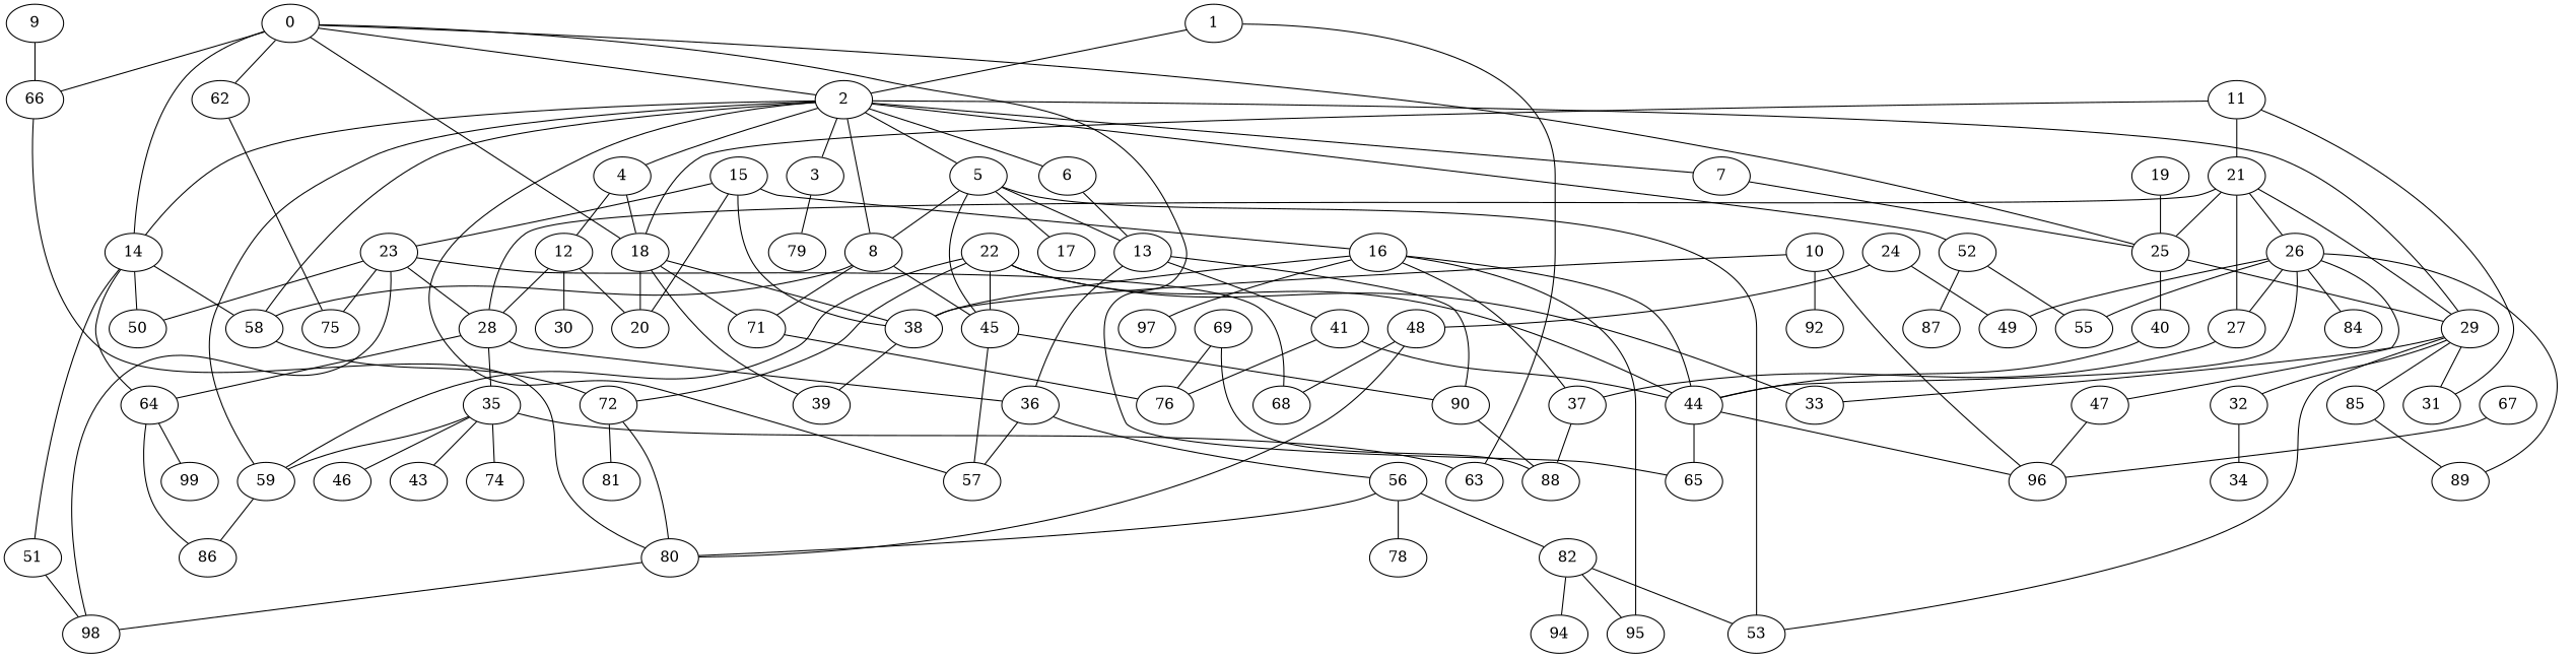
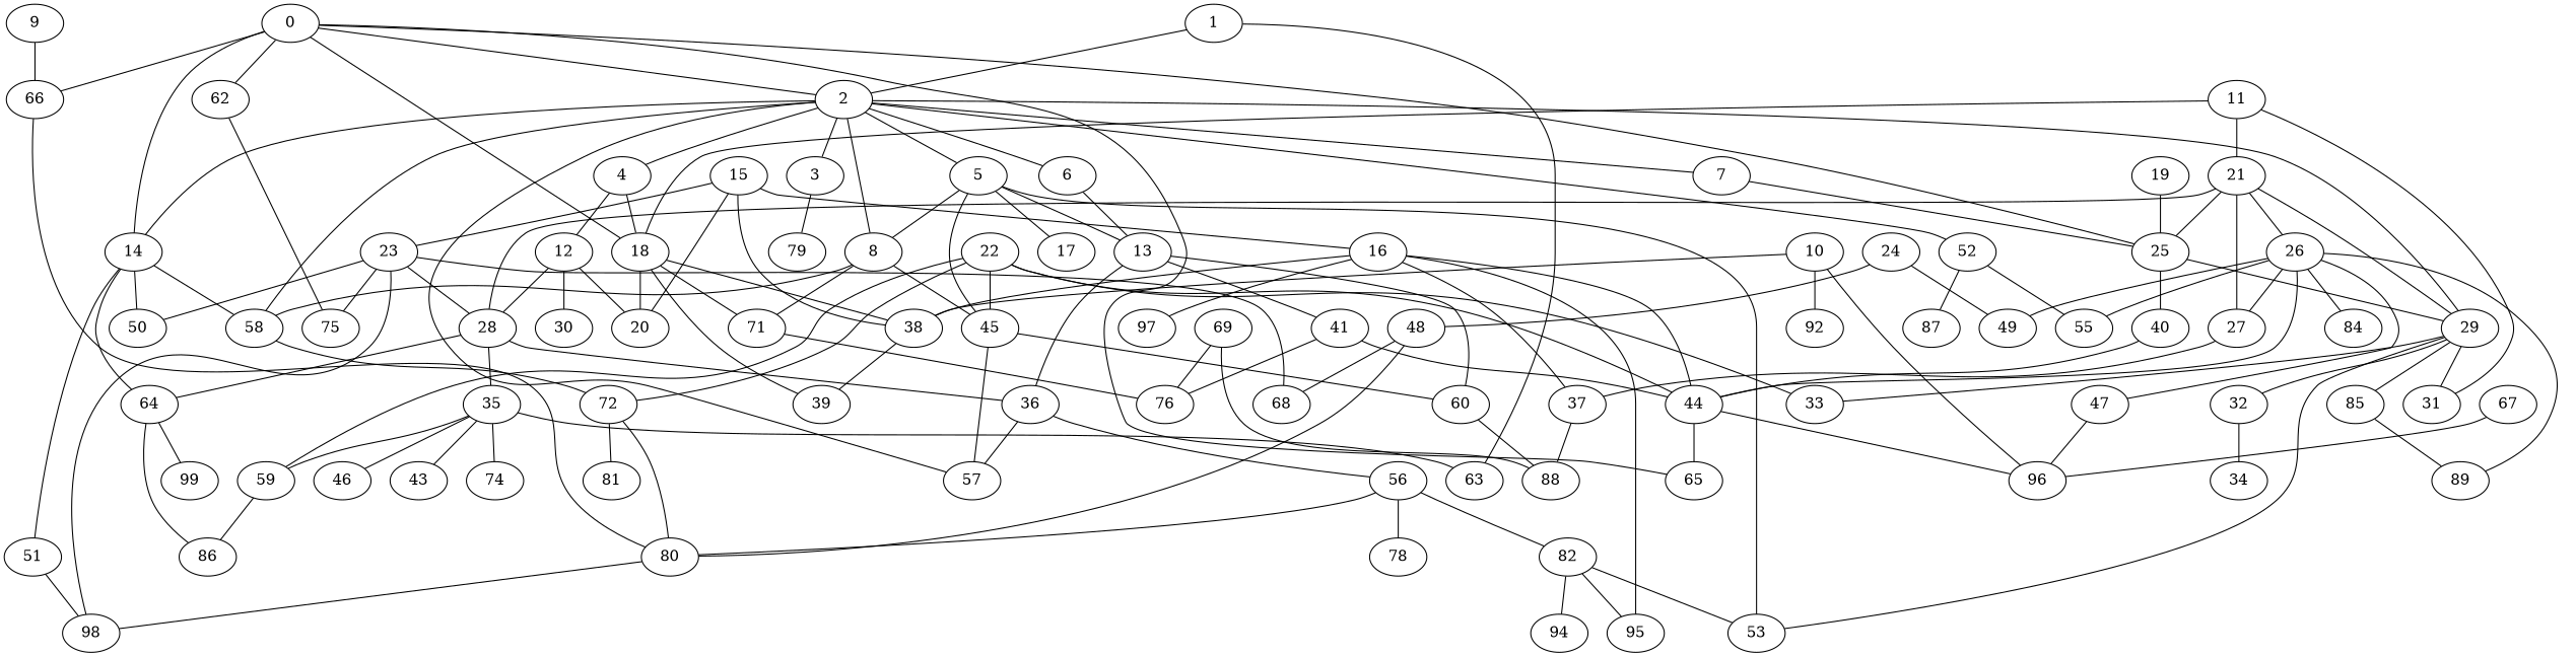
  graph {
    fontname="DejaVu Serif"
    node [fontname="DejaVu Serif"]
    edge [fontname="DejaVu Serif"]
    8
    58
    45
    71
    72
    57
-   60 [label=90]
+   60
    76
    80
    81
    88
    64
    86
    99
    0
    66
    18
    2
    62
    14
    65
    25
    38
    20
    39
    3
    4
    5
    6
    7
    29
    52
    59
    75
    50
    51
    40
    98
    79
    12
    n41 [label=53]
    13
    17
    31
    33
    85
    32
    55
    87
    44
    1
    63
    28
    30
    36
    41
    89
    34
    35
    56
    9
    10
    96
    92
    11
    21
    27
    26
    37
    49
    84
    47
    46
    43
    74
    78
    82
    15
    16
    23
    95
    97
    68
    19
    22
    24
    48
    94
    67
    69
    8 -- 58
    8 -- 45
    8 -- 71
    58 -- 72
    45 -- 57
    45 -- 60
    71 -- 76
    72 -- 80
    72 -- 81
    60 -- 88
    80 -- 98
    64 -- 86
    64 -- 99
    0 -- 66
    0 -- 18
    0 -- 2
    0 -- 62
    0 -- 14
    0 -- 65
    0 -- 25
    66 -- 80
    18 -- 71
    18 -- 38
    18 -- 20
    18 -- 39
    2 -- 8
    2 -- 58
    2 -- 57
    2 -- 14
    2 -- 3
    2 -- 4
    2 -- 5
    2 -- 6
    2 -- 7
    2 -- 29
    2 -- 52
-   2 -- 59
    62 -- 75
    14 -- 58
    14 -- 64
    14 -- 50
    14 -- 51
    25 -- 29
    25 -- 40
    38 -- 39
    3 -- 79
    4 -- 18
    4 -- 12
    5 -- 8
    5 -- 45
    5 -- n41
    5 -- 13
    5 -- 17
    6 -- 13
    7 -- 25
    29 -- n41
    29 -- 31
    29 -- 33
    29 -- 85
    29 -- 32
    52 -- 55
    52 -- 87
    59 -- 86
    51 -- 98
    40 -- 44
    12 -- 20
    12 -- 28
    12 -- 30
    13 -- 60
    13 -- 36
    13 -- 41
    85 -- 89
    32 -- 34
    44 -- 65
    44 -- 96
    1 -- 2
    1 -- 63
    28 -- 64
    28 -- 36
    28 -- 35
    36 -- 57
    36 -- 56
    41 -- 76
    41 -- 44
    35 -- 59
    35 -- 63
    35 -- 46
    35 -- 43
    35 -- 74
    56 -- 80
    56 -- 78
    56 -- 82
    9 -- 66
    10 -- 38
    10 -- 96
    10 -- 92
    11 -- 18
    11 -- 31
    11 -- 21
    21 -- 25
    21 -- 29
    21 -- 28
    21 -- 27
    21 -- 26
    27 -- 37
    26 -- 55
    26 -- 44
    26 -- 89
    26 -- 27
    26 -- 49
    26 -- 84
    26 -- 47
    37 -- 88
    47 -- 96
    82 -- n41
    82 -- 95
    82 -- 94
    15 -- 38
    15 -- 20
    15 -- 16
    15 -- 23
    16 -- 38
    16 -- 44
    16 -- 37
    16 -- 95
    16 -- 97
    23 -- 75
    23 -- 50
    23 -- 98
    23 -- 28
    23 -- 68
    19 -- 25
    22 -- 45
    22 -- 72
    22 -- 59
    22 -- 33
    22 -- 44
    24 -- 49
    24 -- 48
    48 -- 80
    48 -- 68
    67 -- 96
    69 -- 76
    69 -- 88
  }
